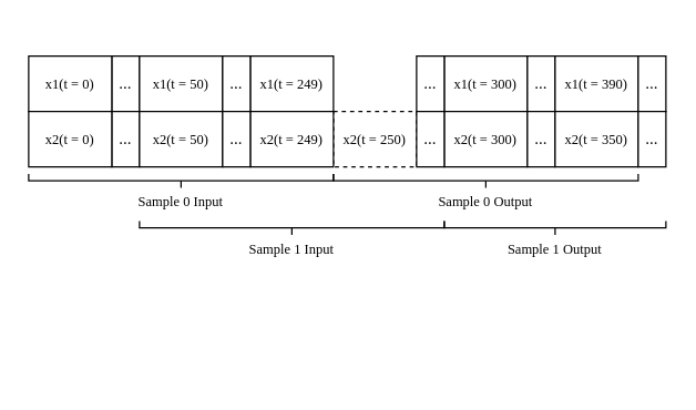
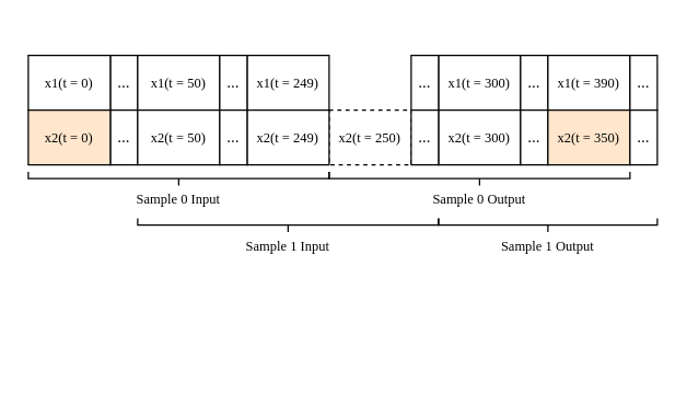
  <mxCell id="0" />
  <mxCell id="1" parent="0" />
  <mxCell id="2" value="&lt;font style=&quot;font-size: 10px&quot;&gt;x1(t = 300)&lt;/font&gt;" style="rounded=0;whiteSpace=wrap;html=1;fontFamily=Tahoma;" parent="1" vertex="1"><mxGeometry x="320" y="40" width="60" height="40" as="geometry" /></mxCell>
  <mxCell id="3" value="..." style="rounded=0;whiteSpace=wrap;html=1;fontFamily=Tahoma;" parent="1" vertex="1"><mxGeometry x="300" y="40" width="20" height="40" as="geometry" /></mxCell>
  <mxCell id="4" value="..." style="rounded=0;whiteSpace=wrap;html=1;fontFamily=Tahoma;" parent="1" vertex="1"><mxGeometry x="80" y="40" width="20" height="40" as="geometry" /></mxCell>
  <mxCell id="5" value="&lt;font style=&quot;font-size: 10px&quot;&gt;x1(t = 249)&lt;/font&gt;" style="rounded=0;whiteSpace=wrap;html=1;fontFamily=Tahoma;" parent="1" vertex="1"><mxGeometry x="180" y="40" width="60" height="40" as="geometry" /></mxCell>
  <mxCell id="6" value="&lt;font style=&quot;font-size: 10px&quot;&gt;x1(t = 50)&lt;/font&gt;" style="rounded=0;whiteSpace=wrap;html=1;fontFamily=Tahoma;" parent="1" vertex="1"><mxGeometry x="100" y="40" width="60" height="40" as="geometry" /></mxCell>
  <mxCell id="7" value="&lt;font style=&quot;font-size: 10px&quot;&gt;x1(t = 0)&lt;/font&gt;" style="rounded=0;whiteSpace=wrap;html=1;fontFamily=Tahoma;" parent="1" vertex="1"><mxGeometry x="20" y="40" width="60" height="40" as="geometry" /></mxCell>
  <mxCell id="8" value="..." style="rounded=0;whiteSpace=wrap;html=1;fontFamily=Tahoma;" parent="1" vertex="1"><mxGeometry x="380" y="40" width="20" height="40" as="geometry" /></mxCell>
  <mxCell id="9" value="&lt;font style=&quot;font-size: 10px&quot;&gt;x1(t = 390)&lt;/font&gt;" style="rounded=0;whiteSpace=wrap;html=1;fontFamily=Tahoma;" parent="1" vertex="1"><mxGeometry x="400" y="40" width="60" height="40" as="geometry" /></mxCell>
  <mxCell id="10" value="..." style="rounded=0;whiteSpace=wrap;html=1;fontFamily=Tahoma;" parent="1" vertex="1"><mxGeometry x="460" y="40" width="20" height="40" as="geometry" /></mxCell>
  <mxCell id="11" value="..." style="rounded=0;whiteSpace=wrap;html=1;fontFamily=Tahoma;" parent="1" vertex="1"><mxGeometry x="160" y="40" width="20" height="40" as="geometry" /></mxCell>
  <mxCell id="12" value="&lt;font style=&quot;font-size: 10px&quot;&gt;x2(t = 300)&lt;/font&gt;" style="rounded=0;whiteSpace=wrap;html=1;fontFamily=Tahoma;" parent="1" vertex="1"><mxGeometry x="320" y="80" width="60" height="40" as="geometry" /></mxCell>
  <mxCell id="13" value="&lt;font style=&quot;font-size: 10px&quot;&gt;x2(t = 250)&lt;/font&gt;" style="rounded=0;whiteSpace=wrap;html=1;fontFamily=Tahoma;dashed=1;" parent="1" vertex="1"><mxGeometry x="240" y="80" width="60" height="40" as="geometry" /></mxCell>
  <mxCell id="14" value="..." style="rounded=0;whiteSpace=wrap;html=1;fontFamily=Tahoma;" parent="1" vertex="1"><mxGeometry x="300" y="80" width="20" height="40" as="geometry" /></mxCell>
  <mxCell id="15" value="..." style="rounded=0;whiteSpace=wrap;html=1;fontFamily=Tahoma;" parent="1" vertex="1"><mxGeometry x="80" y="80" width="20" height="40" as="geometry" /></mxCell>
  <mxCell id="16" value="&lt;font style=&quot;font-size: 10px&quot;&gt;x2(t = 249)&lt;/font&gt;" style="rounded=0;whiteSpace=wrap;html=1;fontFamily=Tahoma;" parent="1" vertex="1"><mxGeometry x="180" y="80" width="60" height="40" as="geometry" /></mxCell>
  <mxCell id="17" value="&lt;font style=&quot;font-size: 10px&quot;&gt;x2(t = 50)&lt;/font&gt;" style="rounded=0;whiteSpace=wrap;html=1;fontFamily=Tahoma;" parent="1" vertex="1"><mxGeometry x="100" y="80" width="60" height="40" as="geometry" /></mxCell>
- <mxCell id="18" value="&lt;font style=&quot;font-size: 10px&quot;&gt;x2(t = 0)&lt;/font&gt;" style="rounded=0;whiteSpace=wrap;html=1;fontFamily=Tahoma;" parent="1" vertex="1"><mxGeometry x="20" y="80" width="60" height="40" as="geometry" /></mxCell>
+ <mxCell id="18" value="&lt;font style=&quot;font-size: 10px&quot;&gt;x2(t = 0)&lt;/font&gt;" style="rounded=0;whiteSpace=wrap;html=1;fontFamily=Tahoma;fillColor=#ffe6cc;" parent="1" vertex="1"><mxGeometry x="20" y="80" width="60" height="40" as="geometry" /></mxCell>
  <mxCell id="19" value="..." style="rounded=0;whiteSpace=wrap;html=1;fontFamily=Tahoma;" parent="1" vertex="1"><mxGeometry x="380" y="80" width="20" height="40" as="geometry" /></mxCell>
- <mxCell id="20" value="&lt;font style=&quot;font-size: 10px&quot;&gt;x2(t = 350)&lt;/font&gt;" style="rounded=0;whiteSpace=wrap;html=1;fontFamily=Tahoma;" parent="1" vertex="1"><mxGeometry x="400" y="80" width="60" height="40" as="geometry" /></mxCell>
+ <mxCell id="20" value="&lt;font style=&quot;font-size: 10px&quot;&gt;x2(t = 350)&lt;/font&gt;" style="rounded=0;whiteSpace=wrap;html=1;fontFamily=Tahoma;fillColor=#ffe6cc;" parent="1" vertex="1"><mxGeometry x="400" y="80" width="60" height="40" as="geometry" /></mxCell>
  <mxCell id="21" value="..." style="rounded=0;whiteSpace=wrap;html=1;fontFamily=Tahoma;" parent="1" vertex="1"><mxGeometry x="460" y="80" width="20" height="40" as="geometry" /></mxCell>
  <mxCell id="22" value="..." style="rounded=0;whiteSpace=wrap;html=1;fontFamily=Tahoma;" parent="1" vertex="1"><mxGeometry x="160" y="80" width="20" height="40" as="geometry" /></mxCell>
  <mxCell id="23" value="" style="strokeWidth=1;html=1;shape=mxgraph.flowchart.annotation_2;align=left;labelPosition=right;pointerEvents=1;fontSize=10;rotation=-90;fontFamily=Tahoma;" parent="1" vertex="1"><mxGeometry x="125" y="20" width="10" height="220" as="geometry" /></mxCell>
  <mxCell id="24" value="Sample 0 Input" style="text;html=1;strokeColor=none;fillColor=none;align=center;verticalAlign=middle;whiteSpace=wrap;rounded=0;fontSize=10;fontFamily=Tahoma;" parent="1" vertex="1"><mxGeometry x="94.06" y="130" width="71.87" height="30" as="geometry" /></mxCell>
  <mxCell id="25" value="Sample 0 Output" style="text;html=1;strokeColor=none;fillColor=none;align=center;verticalAlign=middle;whiteSpace=wrap;rounded=0;fontSize=10;fontFamily=Tahoma;" parent="1" vertex="1"><mxGeometry x="300.01" y="130" width="100" height="30" as="geometry" /></mxCell>
  <mxCell id="26" value="Sample 1 Input" style="text;html=1;strokeColor=none;fillColor=none;align=center;verticalAlign=middle;whiteSpace=wrap;rounded=0;fontSize=10;fontFamily=Tahoma;" parent="1" vertex="1"><mxGeometry x="174.07" y="164" width="71.87" height="30" as="geometry" /></mxCell>
  <mxCell id="27" value="Sample 1 Output" style="text;html=1;strokeColor=none;fillColor=none;align=center;verticalAlign=middle;whiteSpace=wrap;rounded=0;fontSize=10;fontFamily=Tahoma;" parent="1" vertex="1"><mxGeometry x="350" y="164" width="100" height="30" as="geometry" /></mxCell>
  <mxCell id="28" value="" style="strokeWidth=1;html=1;shape=mxgraph.flowchart.annotation_2;align=left;labelPosition=right;pointerEvents=1;fontSize=10;rotation=-90;fontFamily=Tahoma;" vertex="1" parent="1"><mxGeometry x="205" y="54" width="10" height="220" as="geometry" /></mxCell>
  <mxCell id="29" value="" style="strokeWidth=1;html=1;shape=mxgraph.flowchart.annotation_2;align=left;labelPosition=right;pointerEvents=1;fontSize=10;rotation=-90;fontFamily=Tahoma;" vertex="1" parent="1"><mxGeometry x="345" y="20" width="10" height="220" as="geometry" /></mxCell>
  <mxCell id="30" value="" style="strokeWidth=1;html=1;shape=mxgraph.flowchart.annotation_2;align=left;labelPosition=right;pointerEvents=1;fontSize=10;rotation=-90;fontFamily=Tahoma;" vertex="1" parent="1"><mxGeometry x="395" y="84" width="10" height="160" as="geometry" /></mxCell>
